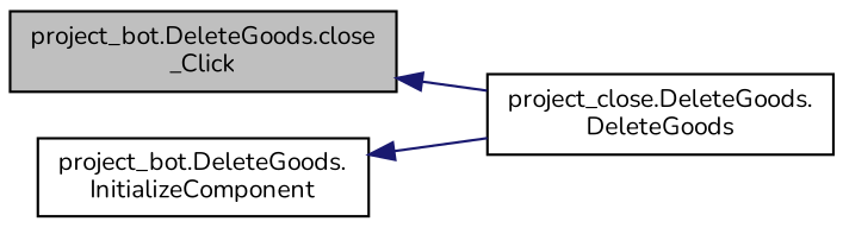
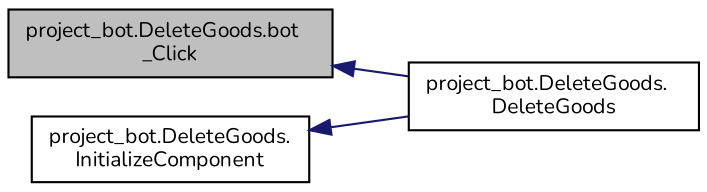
  digraph {
    fontname=Nunito
    rankdir=LR
    node [color=black fillcolor=white fontname=Nunito fontsize=10 shape=record style=filled]
    edge [color=midnightblue dir=back fontname=Nunito fontsize=10 labelfontname=Helvetica labelfontsize=10 style=solid]
-   n1 [fillcolor=grey75 fontcolor=black height=0.2 label="project_bot.DeleteGoods.close\l_Click" width=0.4]
-   n2 [height=0.2 label="project_close.DeleteGoods.\lDeleteGoods" width=0.4]
+   n1 [fillcolor=grey75 fontcolor=black height=0.2 label="project_bot.DeleteGoods.bot\l_Click" width=0.4]
+   n2 [height=0.2 label="project_bot.DeleteGoods.\lDeleteGoods" width=0.4]
    n3 [height=0.2 label="project_bot.DeleteGoods.\lInitializeComponent" width=0.4]
    n1 -> n2
    n3 -> n2
  }
